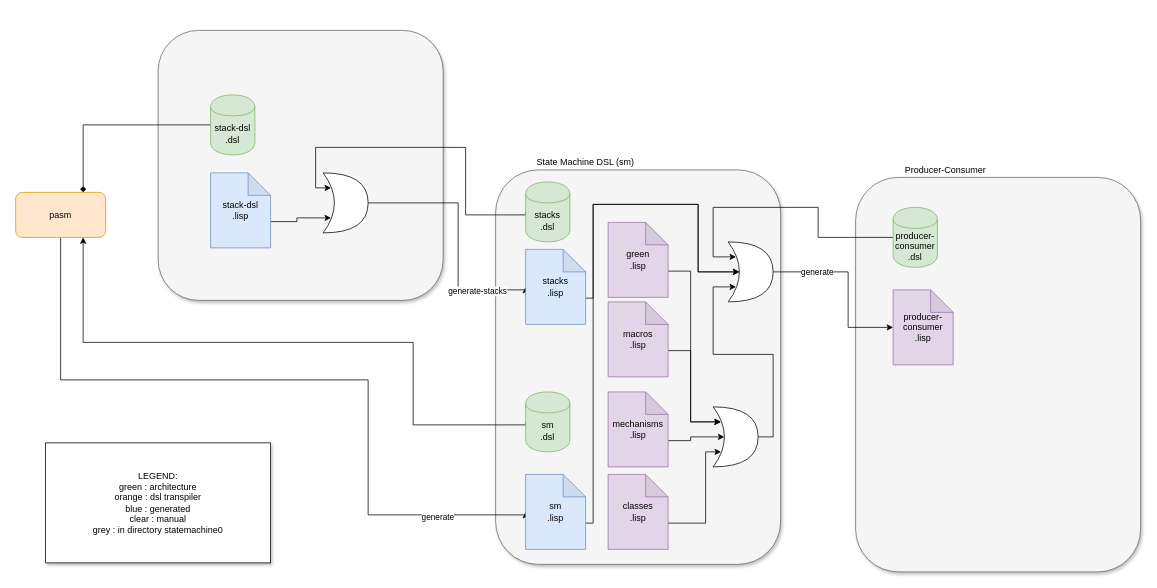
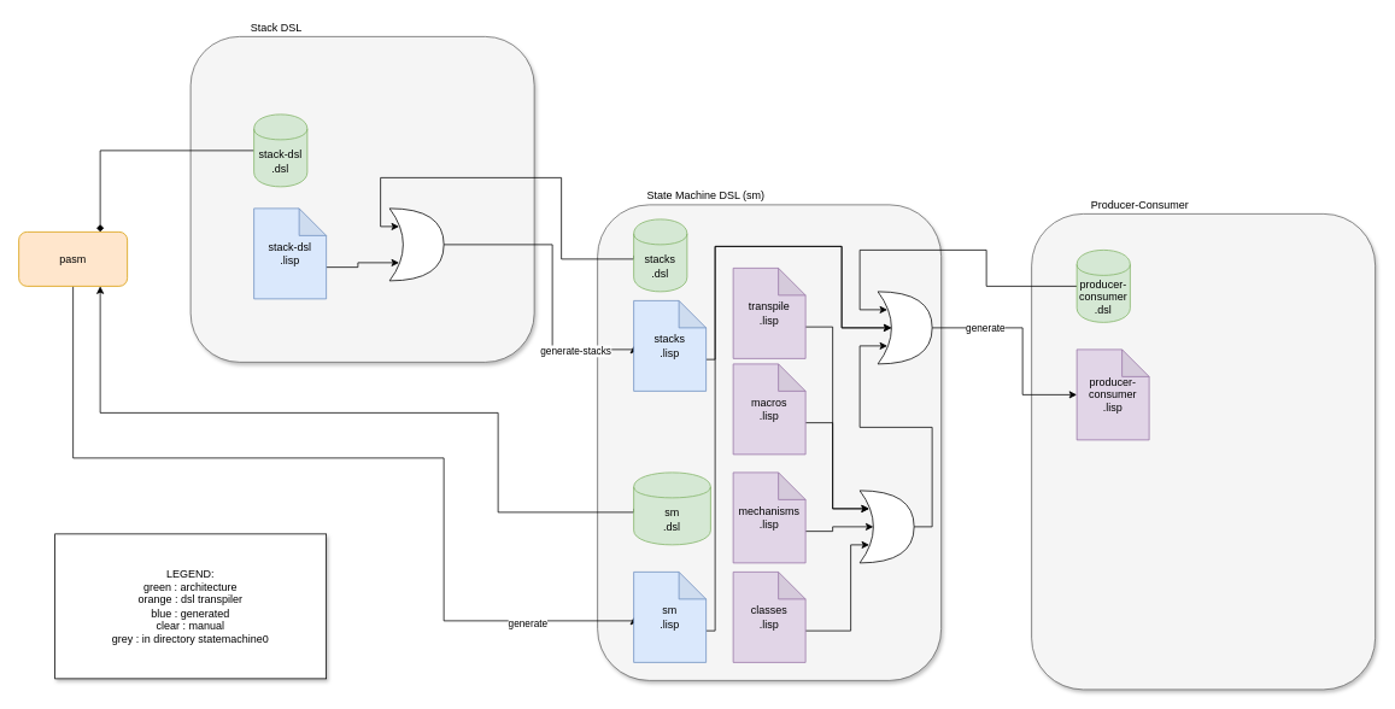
  <mxCell id="0" />
  <mxCell id="1" parent="0" />
  <mxCell id="2" value="" style="rounded=1;whiteSpace=wrap;html=1;shadow=1;strokeColor=#666666;fillColor=#f5f5f5;fontColor=#333333;" vertex="1" parent="1"><mxGeometry x="1140" y="236" width="380" height="526" as="geometry" /></mxCell>
  <mxCell id="3" value="" style="rounded=1;whiteSpace=wrap;html=1;shadow=1;strokeColor=#666666;fillColor=#f5f5f5;fontColor=#333333;" vertex="1" parent="1"><mxGeometry x="660" y="226" width="380" height="526" as="geometry" /></mxCell>
  <mxCell id="4" value="" style="rounded=1;whiteSpace=wrap;html=1;shadow=1;strokeColor=#666666;fillColor=#f5f5f5;fontColor=#333333;" parent="1" vertex="1"><mxGeometry x="210" y="40" width="380" height="360" as="geometry" /></mxCell>
  <mxCell id="5" style="edgeStyle=orthogonalEdgeStyle;rounded=0;orthogonalLoop=1;jettySize=auto;html=1;exitX=0;exitY=0.5;exitDx=0;exitDy=0;entryX=0.175;entryY=0.25;entryDx=0;entryDy=0;entryPerimeter=0;" edge="1" parent="1" source="6" target="14"><mxGeometry relative="1" as="geometry"><Array as="points"><mxPoint x="620" y="286" /><mxPoint x="620" y="196" /><mxPoint x="420" y="196" /><mxPoint x="420" y="250" /></Array></mxGeometry></mxCell>
  <mxCell id="6" value="stacks&lt;br&gt;.dsl" style="shape=cylinder;whiteSpace=wrap;html=1;boundedLbl=1;backgroundOutline=1;fillColor=#d5e8d4;strokeColor=#82b366;" parent="1" vertex="1"><mxGeometry x="700" y="242" width="59" height="80" as="geometry" /></mxCell>
  <mxCell id="7" style="edgeStyle=orthogonalEdgeStyle;rounded=0;orthogonalLoop=1;jettySize=auto;html=1;exitX=0.5;exitY=1;exitDx=0;exitDy=0;entryX=0;entryY=0.5;entryDx=0;entryDy=0;entryPerimeter=0;" edge="1" parent="1" source="9" target="25"><mxGeometry relative="1" as="geometry"><Array as="points"><mxPoint x="80" y="506" /><mxPoint x="490" y="506" /><mxPoint x="490" y="686" /></Array></mxGeometry></mxCell>
  <mxCell id="8" value="generate" style="edgeLabel;html=1;align=center;verticalAlign=middle;resizable=0;points=[];" vertex="1" connectable="0" parent="7"><mxGeometry x="0.754" y="-2" relative="1" as="geometry"><mxPoint as="offset" /></mxGeometry></mxCell>
  <mxCell id="9" value="pasm" style="whiteSpace=wrap;html=1;fillColor=#ffe6cc;strokeColor=#d79b00;rounded=1;" parent="1" vertex="1"><mxGeometry x="20" y="256" width="120" height="60" as="geometry" /></mxCell>
  <mxCell id="10" style="edgeStyle=orthogonalEdgeStyle;rounded=0;orthogonalLoop=1;jettySize=auto;html=1;exitX=0;exitY=0;exitDx=80;exitDy=65;exitPerimeter=0;entryX=0.175;entryY=0.75;entryDx=0;entryDy=0;entryPerimeter=0;" parent="1" source="11" target="14" edge="1"><mxGeometry relative="1" as="geometry" /></mxCell>
  <mxCell id="11" value="stack-dsl&lt;br&gt;.lisp" style="shape=note;whiteSpace=wrap;html=1;backgroundOutline=1;darkOpacity=0.05;fillColor=#dae8fc;strokeColor=#6c8ebf;" parent="1" vertex="1"><mxGeometry x="280" y="230" width="80" height="100" as="geometry" /></mxCell>
  <mxCell id="12" style="edgeStyle=orthogonalEdgeStyle;rounded=0;orthogonalLoop=1;jettySize=auto;html=1;exitX=1;exitY=0.5;exitDx=0;exitDy=0;exitPerimeter=0;entryX=0;entryY=0.5;entryDx=0;entryDy=0;entryPerimeter=0;" edge="1" parent="1" source="14" target="23"><mxGeometry relative="1" as="geometry"><Array as="points"><mxPoint x="610" y="270" /><mxPoint x="610" y="386" /></Array></mxGeometry></mxCell>
  <mxCell id="13" value="generate-stacks" style="edgeLabel;html=1;align=center;verticalAlign=middle;resizable=0;points=[];" vertex="1" connectable="0" parent="12"><mxGeometry x="0.582" y="-1" relative="1" as="geometry"><mxPoint as="offset" /></mxGeometry></mxCell>
  <mxCell id="14" value="" style="shape=xor;whiteSpace=wrap;html=1;" parent="1" vertex="1"><mxGeometry x="430" y="230" width="60" height="80" as="geometry" /></mxCell>
  <mxCell id="15" value="&lt;div&gt;&lt;span&gt;LEGEND:&lt;/span&gt;&lt;/div&gt;&lt;div&gt;&lt;span&gt;green : architecture&lt;/span&gt;&lt;/div&gt;&lt;div&gt;&lt;span&gt;orange : dsl transpiler&lt;/span&gt;&lt;/div&gt;&lt;div&gt;&lt;span&gt;blue : generated&lt;/span&gt;&lt;/div&gt;&lt;div&gt;&lt;span&gt;clear : manual&lt;/span&gt;&lt;/div&gt;&lt;div&gt;grey : in directory statemachine0&lt;/div&gt;" style="text;html=1;strokeColor=#000000;fillColor=#ffffff;align=center;verticalAlign=middle;whiteSpace=wrap;rounded=0;shadow=1;" parent="1" vertex="1"><mxGeometry x="60" y="590" width="300" height="160" as="geometry" /></mxCell>
  <mxCell id="16" style="edgeStyle=orthogonalEdgeStyle;rounded=0;orthogonalLoop=1;jettySize=auto;html=1;exitX=0;exitY=0.5;exitDx=0;exitDy=0;entryX=0.75;entryY=0;entryDx=0;entryDy=0;endArrow=diamond;" edge="1" parent="1" source="17" target="9"><mxGeometry relative="1" as="geometry" /></mxCell>
  <mxCell id="17" value="stack-dsl&lt;br&gt;.dsl" style="shape=cylinder;whiteSpace=wrap;html=1;boundedLbl=1;backgroundOutline=1;fillColor=#d5e8d4;strokeColor=#82b366;" vertex="1" parent="1"><mxGeometry x="280" y="126" width="59" height="80" as="geometry" /></mxCell>
+ <mxCell id="18" value="Stack DSL" style="text;html=1;strokeColor=none;fillColor=none;align=center;verticalAlign=middle;whiteSpace=wrap;rounded=0;" vertex="1" parent="1"><mxGeometry x="250" y="20" width="110" height="20" as="geometry" /></mxCell>
  <mxCell id="19" style="edgeStyle=orthogonalEdgeStyle;rounded=0;orthogonalLoop=1;jettySize=auto;html=1;exitX=0;exitY=0.5;exitDx=0;exitDy=0;entryX=0.75;entryY=1;entryDx=0;entryDy=0;" edge="1" parent="1" source="20" target="9"><mxGeometry relative="1" as="geometry"><Array as="points"><mxPoint x="550" y="566" /><mxPoint x="550" y="456" /><mxPoint x="110" y="456" /></Array></mxGeometry></mxCell>
- <mxCell id="20" value="sm&lt;br&gt;.dsl" style="shape=cylinder;whiteSpace=wrap;html=1;boundedLbl=1;backgroundOutline=1;fillColor=#d5e8d4;strokeColor=#82b366;" vertex="1" parent="1"><mxGeometry x="700" y="522" width="59" height="80" as="geometry" /></mxCell>
+ <mxCell id="20" value="sm&lt;br&gt;.dsl" style="shape=cylinder;whiteSpace=wrap;html=1;boundedLbl=1;backgroundOutline=1;fillColor=#d5e8d4;strokeColor=#82b366;" vertex="1" parent="1"><mxGeometry x="700" y="522" width="85" height="80" as="geometry" /></mxCell>
  <mxCell id="21" value="State Machine DSL (sm)" style="text;html=1;strokeColor=none;fillColor=none;align=center;verticalAlign=middle;whiteSpace=wrap;rounded=0;" vertex="1" parent="1"><mxGeometry x="710" y="206" width="140" height="20" as="geometry" /></mxCell>
  <mxCell id="22" style="edgeStyle=orthogonalEdgeStyle;rounded=0;orthogonalLoop=1;jettySize=auto;html=1;exitX=0;exitY=0;exitDx=80;exitDy=65;exitPerimeter=0;entryX=0.25;entryY=0.5;entryDx=0;entryDy=0;entryPerimeter=0;" edge="1" parent="1" source="23" target="28"><mxGeometry relative="1" as="geometry"><Array as="points"><mxPoint x="790" y="397" /><mxPoint x="790" y="272" /><mxPoint x="930" y="272" /><mxPoint x="930" y="362" /></Array></mxGeometry></mxCell>
  <mxCell id="23" value="stacks&lt;br&gt;.lisp" style="shape=note;whiteSpace=wrap;html=1;backgroundOutline=1;darkOpacity=0.05;fillColor=#dae8fc;strokeColor=#6c8ebf;" vertex="1" parent="1"><mxGeometry x="700" y="332" width="80" height="100" as="geometry" /></mxCell>
  <mxCell id="24" style="edgeStyle=orthogonalEdgeStyle;rounded=0;orthogonalLoop=1;jettySize=auto;html=1;exitX=0;exitY=0;exitDx=80;exitDy=65;exitPerimeter=0;entryX=0.25;entryY=0.5;entryDx=0;entryDy=0;entryPerimeter=0;" edge="1" parent="1" source="25" target="28"><mxGeometry relative="1" as="geometry"><Array as="points"><mxPoint x="790" y="697" /><mxPoint x="790" y="272" /><mxPoint x="930" y="272" /><mxPoint x="930" y="362" /></Array></mxGeometry></mxCell>
  <mxCell id="25" value="sm&lt;br&gt;.lisp" style="shape=note;whiteSpace=wrap;html=1;backgroundOutline=1;darkOpacity=0.05;fillColor=#dae8fc;strokeColor=#6c8ebf;" vertex="1" parent="1"><mxGeometry x="700" y="632" width="80" height="100" as="geometry" /></mxCell>
  <mxCell id="26" style="edgeStyle=orthogonalEdgeStyle;rounded=0;orthogonalLoop=1;jettySize=auto;html=1;exitX=1;exitY=0.5;exitDx=0;exitDy=0;exitPerimeter=0;" edge="1" parent="1" source="28" target="42"><mxGeometry relative="1" as="geometry"><Array as="points"><mxPoint x="1130" y="362" /><mxPoint x="1130" y="436" /></Array></mxGeometry></mxCell>
  <mxCell id="27" value="generate" style="edgeLabel;html=1;align=center;verticalAlign=middle;resizable=0;points=[];" vertex="1" connectable="0" parent="26"><mxGeometry x="-0.504" y="1" relative="1" as="geometry"><mxPoint as="offset" /></mxGeometry></mxCell>
  <mxCell id="28" value="" style="shape=xor;whiteSpace=wrap;html=1;" vertex="1" parent="1"><mxGeometry x="970" y="322" width="60" height="80" as="geometry" /></mxCell>
  <mxCell id="29" style="edgeStyle=orthogonalEdgeStyle;rounded=0;orthogonalLoop=1;jettySize=auto;html=1;exitX=0;exitY=0;exitDx=80;exitDy=65;exitPerimeter=0;entryX=0.175;entryY=0.75;entryDx=0;entryDy=0;entryPerimeter=0;" edge="1" parent="1" source="30" target="38"><mxGeometry relative="1" as="geometry"><Array as="points"><mxPoint x="940" y="697" /><mxPoint x="940" y="602" /></Array></mxGeometry></mxCell>
  <mxCell id="30" value="classes&lt;br&gt;.lisp" style="shape=note;whiteSpace=wrap;html=1;backgroundOutline=1;darkOpacity=0.05;fillColor=#e1d5e7;strokeColor=#9673a6;" vertex="1" parent="1"><mxGeometry x="810" y="632" width="80" height="100" as="geometry" /></mxCell>
  <mxCell id="31" style="edgeStyle=orthogonalEdgeStyle;rounded=0;orthogonalLoop=1;jettySize=auto;html=1;exitX=0;exitY=0;exitDx=80;exitDy=65;exitPerimeter=0;" edge="1" parent="1" source="32"><mxGeometry relative="1" as="geometry"><mxPoint x="960" y="562" as="targetPoint" /><Array as="points"><mxPoint x="920" y="467" /><mxPoint x="920" y="562" /></Array></mxGeometry></mxCell>
  <mxCell id="32" value="macros&lt;br&gt;.lisp" style="shape=note;whiteSpace=wrap;html=1;backgroundOutline=1;darkOpacity=0.05;fillColor=#e1d5e7;strokeColor=#9673a6;" vertex="1" parent="1"><mxGeometry x="810" y="402" width="80" height="100" as="geometry" /></mxCell>
  <mxCell id="33" style="edgeStyle=orthogonalEdgeStyle;rounded=0;orthogonalLoop=1;jettySize=auto;html=1;exitX=0;exitY=0;exitDx=80;exitDy=65;exitPerimeter=0;entryX=0.25;entryY=0.5;entryDx=0;entryDy=0;entryPerimeter=0;" edge="1" parent="1" source="34" target="38"><mxGeometry relative="1" as="geometry" /></mxCell>
  <mxCell id="34" value="mechanisms&lt;br&gt;.lisp" style="shape=note;whiteSpace=wrap;html=1;backgroundOutline=1;darkOpacity=0.05;fillColor=#e1d5e7;strokeColor=#9673a6;" vertex="1" parent="1"><mxGeometry x="810" y="522" width="80" height="100" as="geometry" /></mxCell>
  <mxCell id="35" style="edgeStyle=orthogonalEdgeStyle;rounded=0;orthogonalLoop=1;jettySize=auto;html=1;exitX=0;exitY=0;exitDx=80;exitDy=65;exitPerimeter=0;entryX=0.175;entryY=0.25;entryDx=0;entryDy=0;entryPerimeter=0;" edge="1" parent="1" source="36" target="38"><mxGeometry relative="1" as="geometry"><Array as="points"><mxPoint x="920" y="361" /><mxPoint x="920" y="562" /></Array></mxGeometry></mxCell>
- <mxCell id="36" value="green&lt;br&gt;.lisp" style="shape=note;whiteSpace=wrap;html=1;backgroundOutline=1;darkOpacity=0.05;fillColor=#e1d5e7;strokeColor=#9673a6;" vertex="1" parent="1"><mxGeometry x="810" y="296" width="80" height="100" as="geometry" /></mxCell>
+ <mxCell id="36" value="transpile&lt;br&gt;.lisp" style="shape=note;whiteSpace=wrap;html=1;backgroundOutline=1;darkOpacity=0.05;fillColor=#e1d5e7;strokeColor=#9673a6;" vertex="1" parent="1"><mxGeometry x="810" y="296" width="80" height="100" as="geometry" /></mxCell>
  <mxCell id="37" style="edgeStyle=orthogonalEdgeStyle;rounded=0;orthogonalLoop=1;jettySize=auto;html=1;exitX=1;exitY=0.5;exitDx=0;exitDy=0;exitPerimeter=0;entryX=0.175;entryY=0.75;entryDx=0;entryDy=0;entryPerimeter=0;" edge="1" parent="1" source="38" target="28"><mxGeometry relative="1" as="geometry"><Array as="points"><mxPoint x="1030" y="582" /><mxPoint x="1030" y="472" /><mxPoint x="950" y="472" /><mxPoint x="950" y="382" /></Array></mxGeometry></mxCell>
  <mxCell id="38" value="" style="shape=xor;whiteSpace=wrap;html=1;" vertex="1" parent="1"><mxGeometry x="950" y="542" width="60" height="80" as="geometry" /></mxCell>
  <mxCell id="39" value="Producer-Consumer" style="text;html=1;strokeColor=none;fillColor=none;align=center;verticalAlign=middle;whiteSpace=wrap;rounded=0;" vertex="1" parent="1"><mxGeometry x="1190" y="216" width="140" height="20" as="geometry" /></mxCell>
  <mxCell id="40" style="edgeStyle=orthogonalEdgeStyle;rounded=0;orthogonalLoop=1;jettySize=auto;html=1;exitX=0;exitY=0.5;exitDx=0;exitDy=0;entryX=0.175;entryY=0.25;entryDx=0;entryDy=0;entryPerimeter=0;" edge="1" parent="1" source="41" target="28"><mxGeometry relative="1" as="geometry"><Array as="points"><mxPoint x="1090" y="316" /><mxPoint x="1090" y="276" /><mxPoint x="950" y="276" /><mxPoint x="950" y="342" /></Array></mxGeometry></mxCell>
  <mxCell id="41" value="producer-&lt;br&gt;consumer&lt;br&gt;.dsl" style="shape=cylinder;whiteSpace=wrap;html=1;boundedLbl=1;backgroundOutline=1;fillColor=#d5e8d4;strokeColor=#82b366;" vertex="1" parent="1"><mxGeometry x="1190" y="276" width="59" height="80" as="geometry" /></mxCell>
  <mxCell id="42" value="producer-&lt;br&gt;consumer&lt;br&gt;.lisp" style="shape=note;whiteSpace=wrap;html=1;backgroundOutline=1;darkOpacity=0.05;fillColor=#e1d5e7;strokeColor=#9673a6;" vertex="1" parent="1"><mxGeometry x="1190" y="386" width="80" height="100" as="geometry" /></mxCell>
